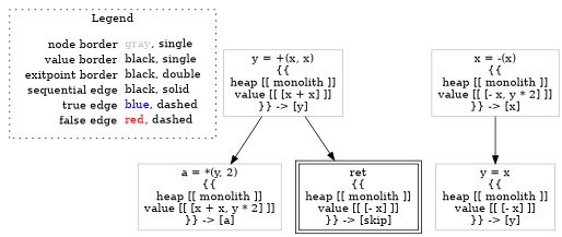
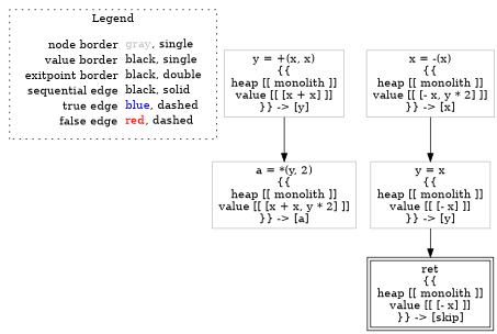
  digraph {
    node [shape=rect color=gray]
    edge [color=black]
    n1 [label=<<table border="0" cellpadding="2" cellspacing="0" cellborder="0"><tr><td align="right">node border&nbsp;</td><td align="left"><font color="gray">gray</font>, single</td></tr><tr><td align="right">value border&nbsp;</td><td align="left"><font color="black">black</font>, single</td></tr><tr><td align="right">exitpoint border&nbsp;</td><td align="left"><font color="black">black</font>, double</td></tr><tr><td align="right">sequential edge&nbsp;</td><td align="left"><font color="black">black</font>, solid</td></tr><tr><td align="right">true edge&nbsp;</td><td align="left"><font color="blue">blue</font>, dashed</td></tr><tr><td align="right">false edge&nbsp;</td><td align="left"><font color="red">red</font>, dashed</td></tr></table>> shape=plaintext color=""]
    n2 [label=<y = +(x, x)<BR/>{{<BR/>heap [[ monolith ]]<BR/>value [[ [x + x] ]]<BR/>}} -&gt; [y]>]
    n3 [label=<a = *(y, 2)<BR/>{{<BR/>heap [[ monolith ]]<BR/>value [[ [x + x, y * 2] ]]<BR/>}} -&gt; [a]>]
    n4 [label=<y = x<BR/>{{<BR/>heap [[ monolith ]]<BR/>value [[ [- x] ]]<BR/>}} -&gt; [y]>]
    n5 [color=black label=<ret<BR/>{{<BR/>heap [[ monolith ]]<BR/>value [[ [- x] ]]<BR/>}} -&gt; [skip]> peripheries=2]
    n6 [label=<x = -(x)<BR/>{{<BR/>heap [[ monolith ]]<BR/>value [[ [- x, y * 2] ]]<BR/>}} -&gt; [x]>]
    subgraph cluster_1 {
      label=Legend
      style=dotted
      n1
    }
    n2 -> n3
-   n2 -> n5
+   n4 -> n5
    n6 -> n4
  }
